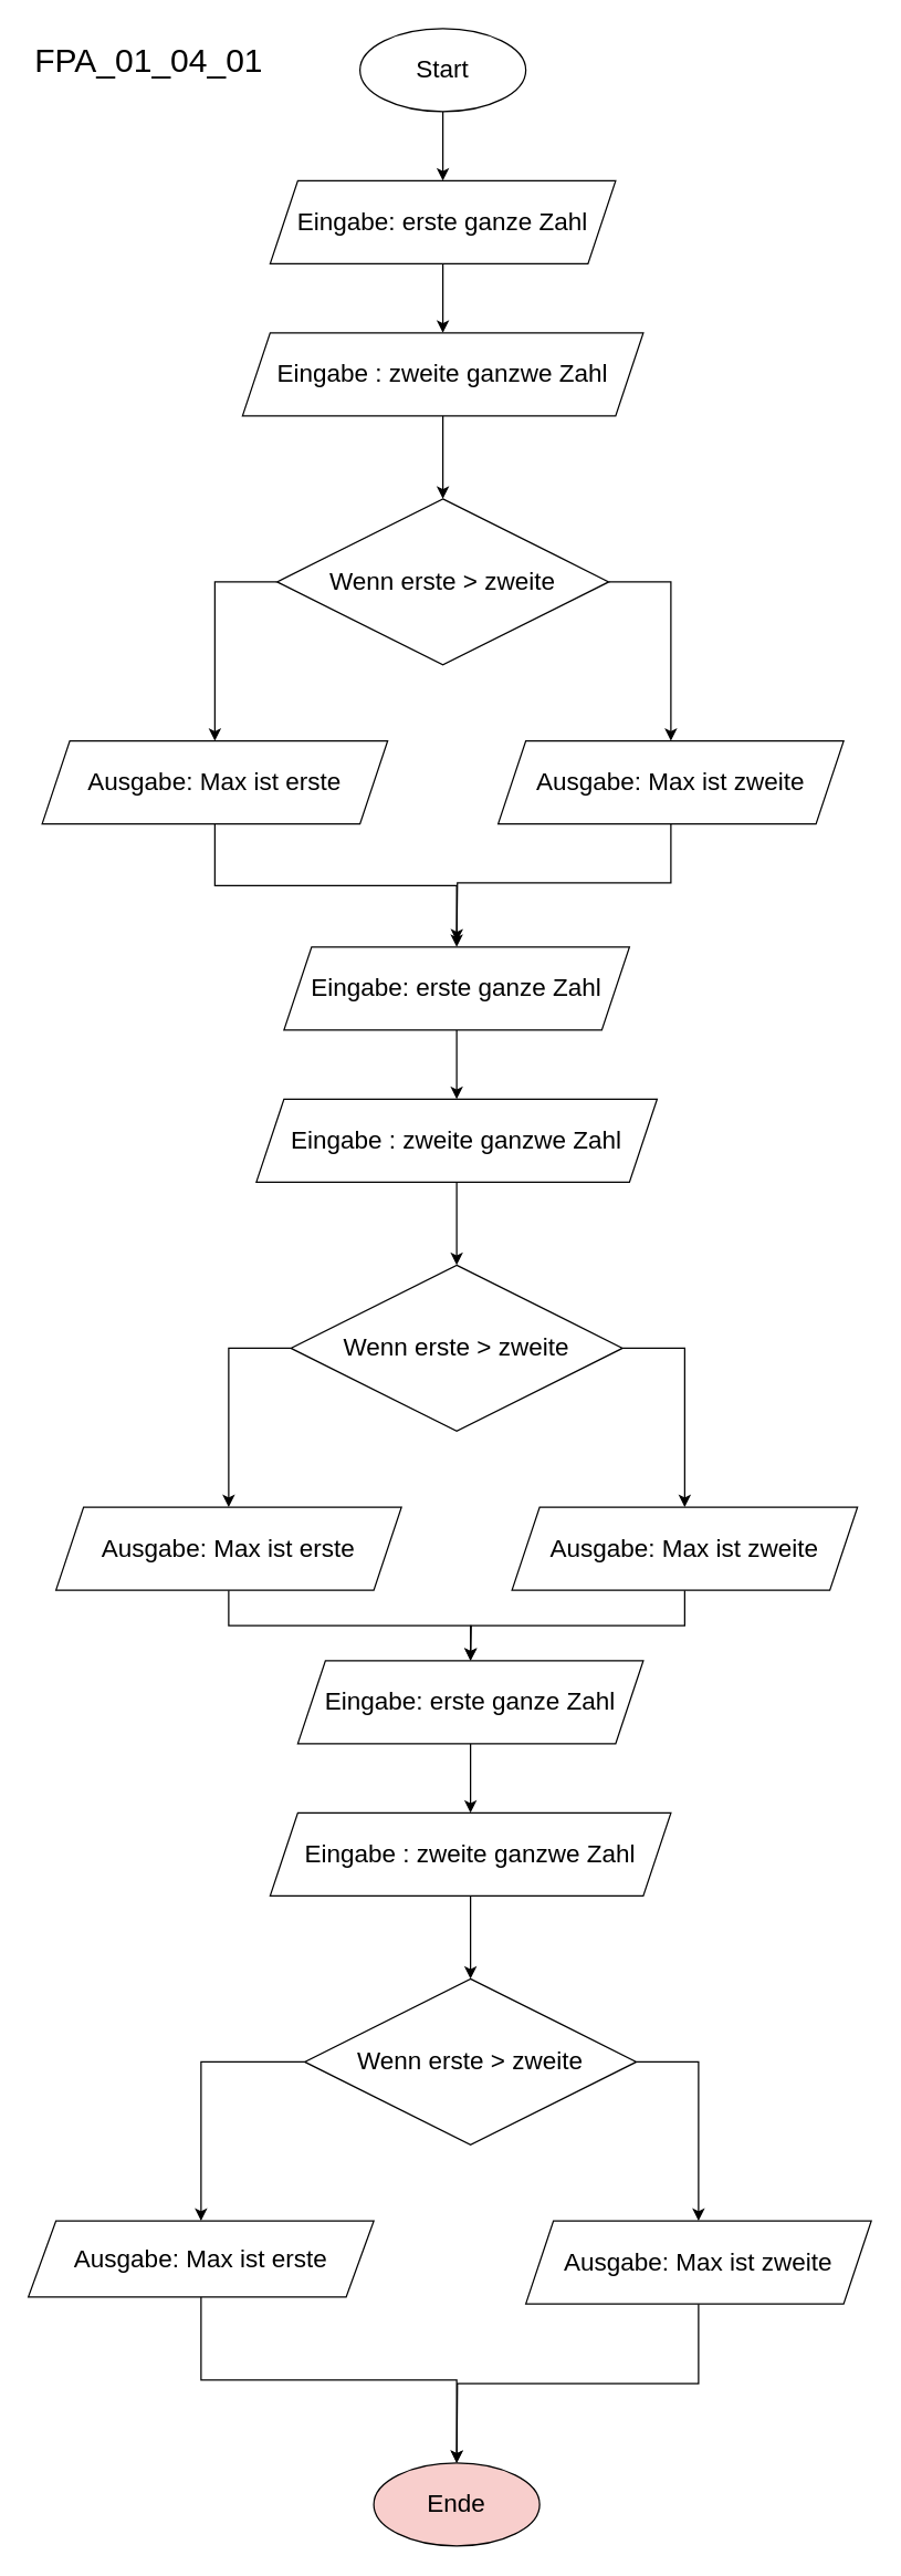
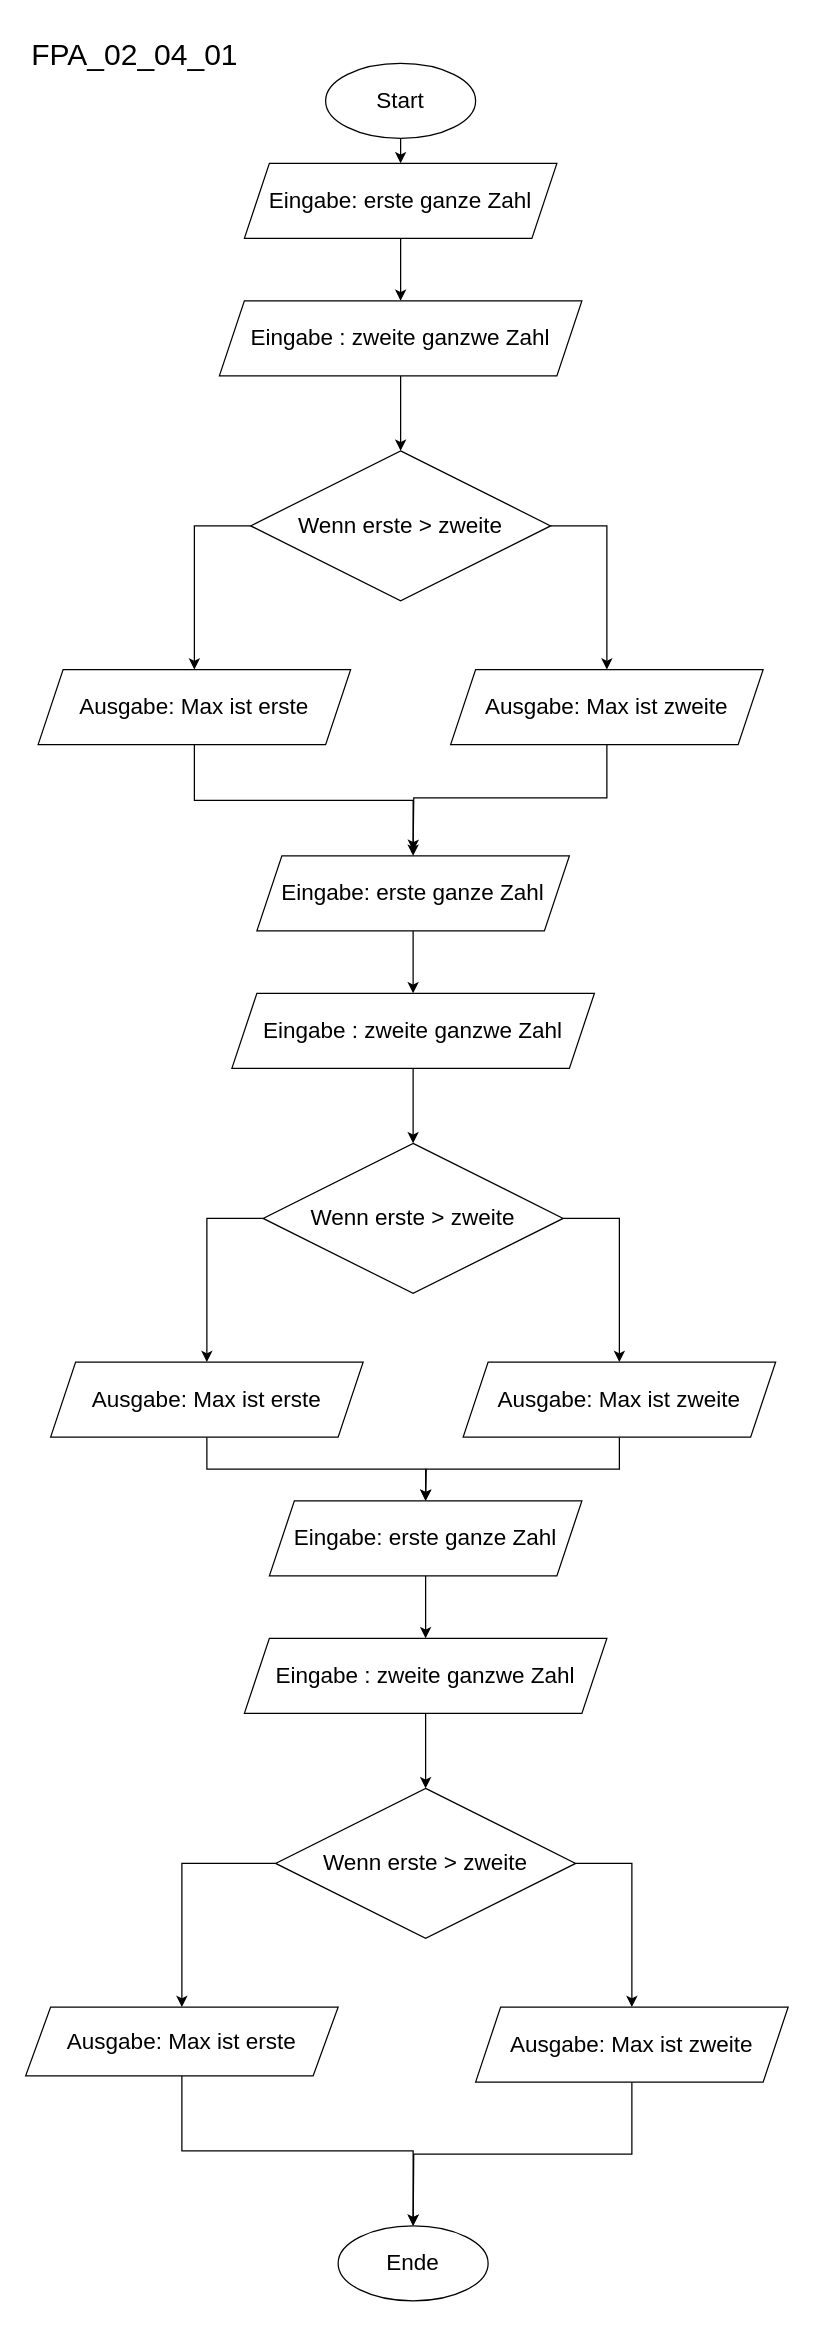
  <mxCell id="0" />
  <mxCell id="1" parent="0" />
  <mxCell id="2" style="edgeStyle=orthogonalEdgeStyle;rounded=0;orthogonalLoop=1;jettySize=auto;html=1;exitX=0.5;exitY=1;exitDx=0;exitDy=0;entryX=0.5;entryY=0;entryDx=0;entryDy=0;fontSize=18;" edge="1" parent="1" source="3" target="6"><mxGeometry relative="1" as="geometry" /></mxCell>
- <mxCell id="3" value="&lt;font style=&quot;font-size: 18px;&quot;&gt;Start&lt;/font&gt;" style="ellipse;whiteSpace=wrap;html=1;" vertex="1" parent="1"><mxGeometry x="260" y="20" width="120" height="60" as="geometry" /></mxCell>
- <mxCell id="4" value="&lt;font style=&quot;font-size: 18px;&quot;&gt;Ende&lt;/font&gt;" style="ellipse;whiteSpace=wrap;html=1;fillColor=#f8cecc;" vertex="1" parent="1"><mxGeometry x="270" y="1780" width="120" height="60" as="geometry" /></mxCell>
+ <mxCell id="3" value="&lt;font style=&quot;font-size: 18px;&quot;&gt;Start&lt;/font&gt;" style="ellipse;whiteSpace=wrap;html=1;" vertex="1" parent="1"><mxGeometry x="260" y="50" width="120" height="60" as="geometry" /></mxCell>
+ <mxCell id="4" value="&lt;font style=&quot;font-size: 18px;&quot;&gt;Ende&lt;/font&gt;" style="ellipse;whiteSpace=wrap;html=1;" vertex="1" parent="1"><mxGeometry x="270" y="1780" width="120" height="60" as="geometry" /></mxCell>
  <mxCell id="5" style="edgeStyle=orthogonalEdgeStyle;rounded=0;orthogonalLoop=1;jettySize=auto;html=1;exitX=0.5;exitY=1;exitDx=0;exitDy=0;entryX=0.5;entryY=0;entryDx=0;entryDy=0;fontSize=18;" edge="1" parent="1" source="6" target="15"><mxGeometry relative="1" as="geometry" /></mxCell>
  <mxCell id="6" value="Eingabe: erste ganze Zahl" style="shape=parallelogram;perimeter=parallelogramPerimeter;whiteSpace=wrap;html=1;fixedSize=1;fontSize=18;" vertex="1" parent="1"><mxGeometry x="195" y="130" width="250" height="60" as="geometry" /></mxCell>
  <mxCell id="7" style="edgeStyle=orthogonalEdgeStyle;rounded=0;orthogonalLoop=1;jettySize=auto;html=1;exitX=0.5;exitY=1;exitDx=0;exitDy=0;entryX=0.5;entryY=0;entryDx=0;entryDy=0;fontSize=18;" edge="1" parent="1" source="8" target="17"><mxGeometry relative="1" as="geometry" /></mxCell>
  <mxCell id="8" value="Ausgabe: Max ist erste " style="shape=parallelogram;perimeter=parallelogramPerimeter;whiteSpace=wrap;html=1;fixedSize=1;fontSize=18;" vertex="1" parent="1"><mxGeometry x="30" y="535" width="250" height="60" as="geometry" /></mxCell>
  <mxCell id="9" style="edgeStyle=orthogonalEdgeStyle;rounded=0;orthogonalLoop=1;jettySize=auto;html=1;exitX=1;exitY=0.5;exitDx=0;exitDy=0;entryX=0.5;entryY=0;entryDx=0;entryDy=0;fontSize=18;" edge="1" parent="1" source="11" target="13"><mxGeometry relative="1" as="geometry" /></mxCell>
  <mxCell id="10" style="edgeStyle=orthogonalEdgeStyle;rounded=0;orthogonalLoop=1;jettySize=auto;html=1;exitX=0;exitY=0.5;exitDx=0;exitDy=0;entryX=0.5;entryY=0;entryDx=0;entryDy=0;fontSize=18;" edge="1" parent="1" source="11" target="8"><mxGeometry relative="1" as="geometry" /></mxCell>
  <mxCell id="11" value="Wenn erste &amp;gt; zweite " style="rhombus;whiteSpace=wrap;html=1;fontSize=18;" vertex="1" parent="1"><mxGeometry x="200" y="360" width="240" height="120" as="geometry" /></mxCell>
  <mxCell id="12" style="edgeStyle=orthogonalEdgeStyle;rounded=0;orthogonalLoop=1;jettySize=auto;html=1;exitX=0.5;exitY=1;exitDx=0;exitDy=0;fontSize=18;" edge="1" parent="1" source="13"><mxGeometry relative="1" as="geometry"><mxPoint x="330" y="680" as="targetPoint" /></mxGeometry></mxCell>
  <mxCell id="13" value="Ausgabe: Max ist zweite " style="shape=parallelogram;perimeter=parallelogramPerimeter;whiteSpace=wrap;html=1;fixedSize=1;fontSize=18;" vertex="1" parent="1"><mxGeometry x="360" y="535" width="250" height="60" as="geometry" /></mxCell>
  <mxCell id="14" style="edgeStyle=orthogonalEdgeStyle;rounded=0;orthogonalLoop=1;jettySize=auto;html=1;exitX=0.5;exitY=1;exitDx=0;exitDy=0;entryX=0.5;entryY=0;entryDx=0;entryDy=0;fontSize=18;" edge="1" parent="1" source="15" target="11"><mxGeometry relative="1" as="geometry" /></mxCell>
  <mxCell id="15" value="Eingabe : zweite ganzwe Zahl " style="shape=parallelogram;perimeter=parallelogramPerimeter;whiteSpace=wrap;html=1;fixedSize=1;fontSize=18;" vertex="1" parent="1"><mxGeometry x="175" y="240" width="290" height="60" as="geometry" /></mxCell>
  <mxCell id="16" style="edgeStyle=orthogonalEdgeStyle;rounded=0;orthogonalLoop=1;jettySize=auto;html=1;exitX=0.5;exitY=1;exitDx=0;exitDy=0;entryX=0.5;entryY=0;entryDx=0;entryDy=0;fontSize=18;" edge="1" source="17" target="26" parent="1"><mxGeometry relative="1" as="geometry" /></mxCell>
  <mxCell id="17" value="Eingabe: erste ganze Zahl" style="shape=parallelogram;perimeter=parallelogramPerimeter;whiteSpace=wrap;html=1;fixedSize=1;fontSize=18;" vertex="1" parent="1"><mxGeometry x="205" y="684" width="250" height="60" as="geometry" /></mxCell>
  <mxCell id="18" style="edgeStyle=orthogonalEdgeStyle;rounded=0;orthogonalLoop=1;jettySize=auto;html=1;exitX=0.5;exitY=1;exitDx=0;exitDy=0;entryX=0.5;entryY=0;entryDx=0;entryDy=0;fontSize=18;" edge="1" parent="1" source="19" target="28"><mxGeometry relative="1" as="geometry" /></mxCell>
  <mxCell id="19" value="Ausgabe: Max ist erste " style="shape=parallelogram;perimeter=parallelogramPerimeter;whiteSpace=wrap;html=1;fixedSize=1;fontSize=18;" vertex="1" parent="1"><mxGeometry x="40" y="1089" width="250" height="60" as="geometry" /></mxCell>
  <mxCell id="20" style="edgeStyle=orthogonalEdgeStyle;rounded=0;orthogonalLoop=1;jettySize=auto;html=1;exitX=1;exitY=0.5;exitDx=0;exitDy=0;entryX=0.5;entryY=0;entryDx=0;entryDy=0;fontSize=18;" edge="1" source="22" target="24" parent="1"><mxGeometry relative="1" as="geometry" /></mxCell>
  <mxCell id="21" style="edgeStyle=orthogonalEdgeStyle;rounded=0;orthogonalLoop=1;jettySize=auto;html=1;exitX=0;exitY=0.5;exitDx=0;exitDy=0;entryX=0.5;entryY=0;entryDx=0;entryDy=0;fontSize=18;" edge="1" source="22" target="19" parent="1"><mxGeometry relative="1" as="geometry" /></mxCell>
  <mxCell id="22" value="Wenn erste &amp;gt; zweite " style="rhombus;whiteSpace=wrap;html=1;fontSize=18;" vertex="1" parent="1"><mxGeometry x="210" y="914" width="240" height="120" as="geometry" /></mxCell>
  <mxCell id="23" style="edgeStyle=orthogonalEdgeStyle;rounded=0;orthogonalLoop=1;jettySize=auto;html=1;exitX=0.5;exitY=1;exitDx=0;exitDy=0;fontSize=18;" edge="1" parent="1" source="24"><mxGeometry relative="1" as="geometry"><mxPoint x="340" y="1200" as="targetPoint" /></mxGeometry></mxCell>
  <mxCell id="24" value="Ausgabe: Max ist zweite " style="shape=parallelogram;perimeter=parallelogramPerimeter;whiteSpace=wrap;html=1;fixedSize=1;fontSize=18;" vertex="1" parent="1"><mxGeometry x="370" y="1089" width="250" height="60" as="geometry" /></mxCell>
  <mxCell id="25" style="edgeStyle=orthogonalEdgeStyle;rounded=0;orthogonalLoop=1;jettySize=auto;html=1;exitX=0.5;exitY=1;exitDx=0;exitDy=0;entryX=0.5;entryY=0;entryDx=0;entryDy=0;fontSize=18;" edge="1" source="26" target="22" parent="1"><mxGeometry relative="1" as="geometry" /></mxCell>
  <mxCell id="26" value="Eingabe : zweite ganzwe Zahl " style="shape=parallelogram;perimeter=parallelogramPerimeter;whiteSpace=wrap;html=1;fixedSize=1;fontSize=18;" vertex="1" parent="1"><mxGeometry x="185" y="794" width="290" height="60" as="geometry" /></mxCell>
  <mxCell id="27" style="edgeStyle=orthogonalEdgeStyle;rounded=0;orthogonalLoop=1;jettySize=auto;html=1;exitX=0.5;exitY=1;exitDx=0;exitDy=0;entryX=0.5;entryY=0;entryDx=0;entryDy=0;fontSize=18;" edge="1" source="28" target="37" parent="1"><mxGeometry relative="1" as="geometry" /></mxCell>
  <mxCell id="28" value="Eingabe: erste ganze Zahl" style="shape=parallelogram;perimeter=parallelogramPerimeter;whiteSpace=wrap;html=1;fixedSize=1;fontSize=18;" vertex="1" parent="1"><mxGeometry x="215" y="1200" width="250" height="60" as="geometry" /></mxCell>
  <mxCell id="29" style="edgeStyle=orthogonalEdgeStyle;rounded=0;orthogonalLoop=1;jettySize=auto;html=1;exitX=0.5;exitY=1;exitDx=0;exitDy=0;entryX=0.5;entryY=0;entryDx=0;entryDy=0;fontSize=18;" edge="1" parent="1" source="30" target="4"><mxGeometry relative="1" as="geometry" /></mxCell>
  <mxCell id="30" value="Ausgabe: Max ist erste " style="shape=parallelogram;perimeter=parallelogramPerimeter;whiteSpace=wrap;html=1;fixedSize=1;fontSize=18;" vertex="1" parent="1"><mxGeometry x="20" y="1605" width="250" height="55" as="geometry" /></mxCell>
  <mxCell id="31" style="edgeStyle=orthogonalEdgeStyle;rounded=0;orthogonalLoop=1;jettySize=auto;html=1;exitX=1;exitY=0.5;exitDx=0;exitDy=0;entryX=0.5;entryY=0;entryDx=0;entryDy=0;fontSize=18;" edge="1" source="33" target="35" parent="1"><mxGeometry relative="1" as="geometry" /></mxCell>
  <mxCell id="32" style="edgeStyle=orthogonalEdgeStyle;rounded=0;orthogonalLoop=1;jettySize=auto;html=1;exitX=0;exitY=0.5;exitDx=0;exitDy=0;entryX=0.5;entryY=0;entryDx=0;entryDy=0;fontSize=18;" edge="1" source="33" target="30" parent="1"><mxGeometry relative="1" as="geometry" /></mxCell>
  <mxCell id="33" value="Wenn erste &amp;gt; zweite " style="rhombus;whiteSpace=wrap;html=1;fontSize=18;" vertex="1" parent="1"><mxGeometry x="220" y="1430" width="240" height="120" as="geometry" /></mxCell>
  <mxCell id="34" style="edgeStyle=orthogonalEdgeStyle;rounded=0;orthogonalLoop=1;jettySize=auto;html=1;exitX=0.5;exitY=1;exitDx=0;exitDy=0;fontSize=18;" edge="1" parent="1" source="35"><mxGeometry relative="1" as="geometry"><mxPoint x="330" y="1780" as="targetPoint" /></mxGeometry></mxCell>
  <mxCell id="35" value="Ausgabe: Max ist zweite " style="shape=parallelogram;perimeter=parallelogramPerimeter;whiteSpace=wrap;html=1;fixedSize=1;fontSize=18;" vertex="1" parent="1"><mxGeometry x="380" y="1605" width="250" height="60" as="geometry" /></mxCell>
  <mxCell id="36" style="edgeStyle=orthogonalEdgeStyle;rounded=0;orthogonalLoop=1;jettySize=auto;html=1;exitX=0.5;exitY=1;exitDx=0;exitDy=0;entryX=0.5;entryY=0;entryDx=0;entryDy=0;fontSize=18;" edge="1" source="37" target="33" parent="1"><mxGeometry relative="1" as="geometry" /></mxCell>
  <mxCell id="37" value="Eingabe : zweite ganzwe Zahl " style="shape=parallelogram;perimeter=parallelogramPerimeter;whiteSpace=wrap;html=1;fixedSize=1;fontSize=18;" vertex="1" parent="1"><mxGeometry x="195" y="1310" width="290" height="60" as="geometry" /></mxCell>
- <mxCell id="38" value="&lt;div&gt;&lt;font style=&quot;font-size: 24px;&quot;&gt;FPA_01_04_01&lt;/font&gt;&lt;/div&gt;&lt;div&gt;&lt;font size=&quot;3&quot;&gt;&lt;br&gt;&lt;/font&gt;&lt;/div&gt;" style="text;html=1;strokeColor=none;fillColor=none;spacing=5;spacingTop=-20;whiteSpace=wrap;overflow=hidden;rounded=0;fontSize=18;" vertex="1" parent="1"><mxGeometry x="20" y="40" width="190" height="120" as="geometry" /></mxCell>
+ <mxCell id="38" value="&lt;div&gt;&lt;font style=&quot;font-size: 24px;&quot;&gt;FPA_02_04_01&lt;/font&gt;&lt;/div&gt;&lt;div&gt;&lt;font size=&quot;3&quot;&gt;&lt;br&gt;&lt;/font&gt;&lt;/div&gt;" style="text;html=1;strokeColor=none;fillColor=none;spacing=5;spacingTop=-20;whiteSpace=wrap;overflow=hidden;rounded=0;fontSize=18;" vertex="1" parent="1"><mxGeometry x="20" y="40" width="190" height="120" as="geometry" /></mxCell>
